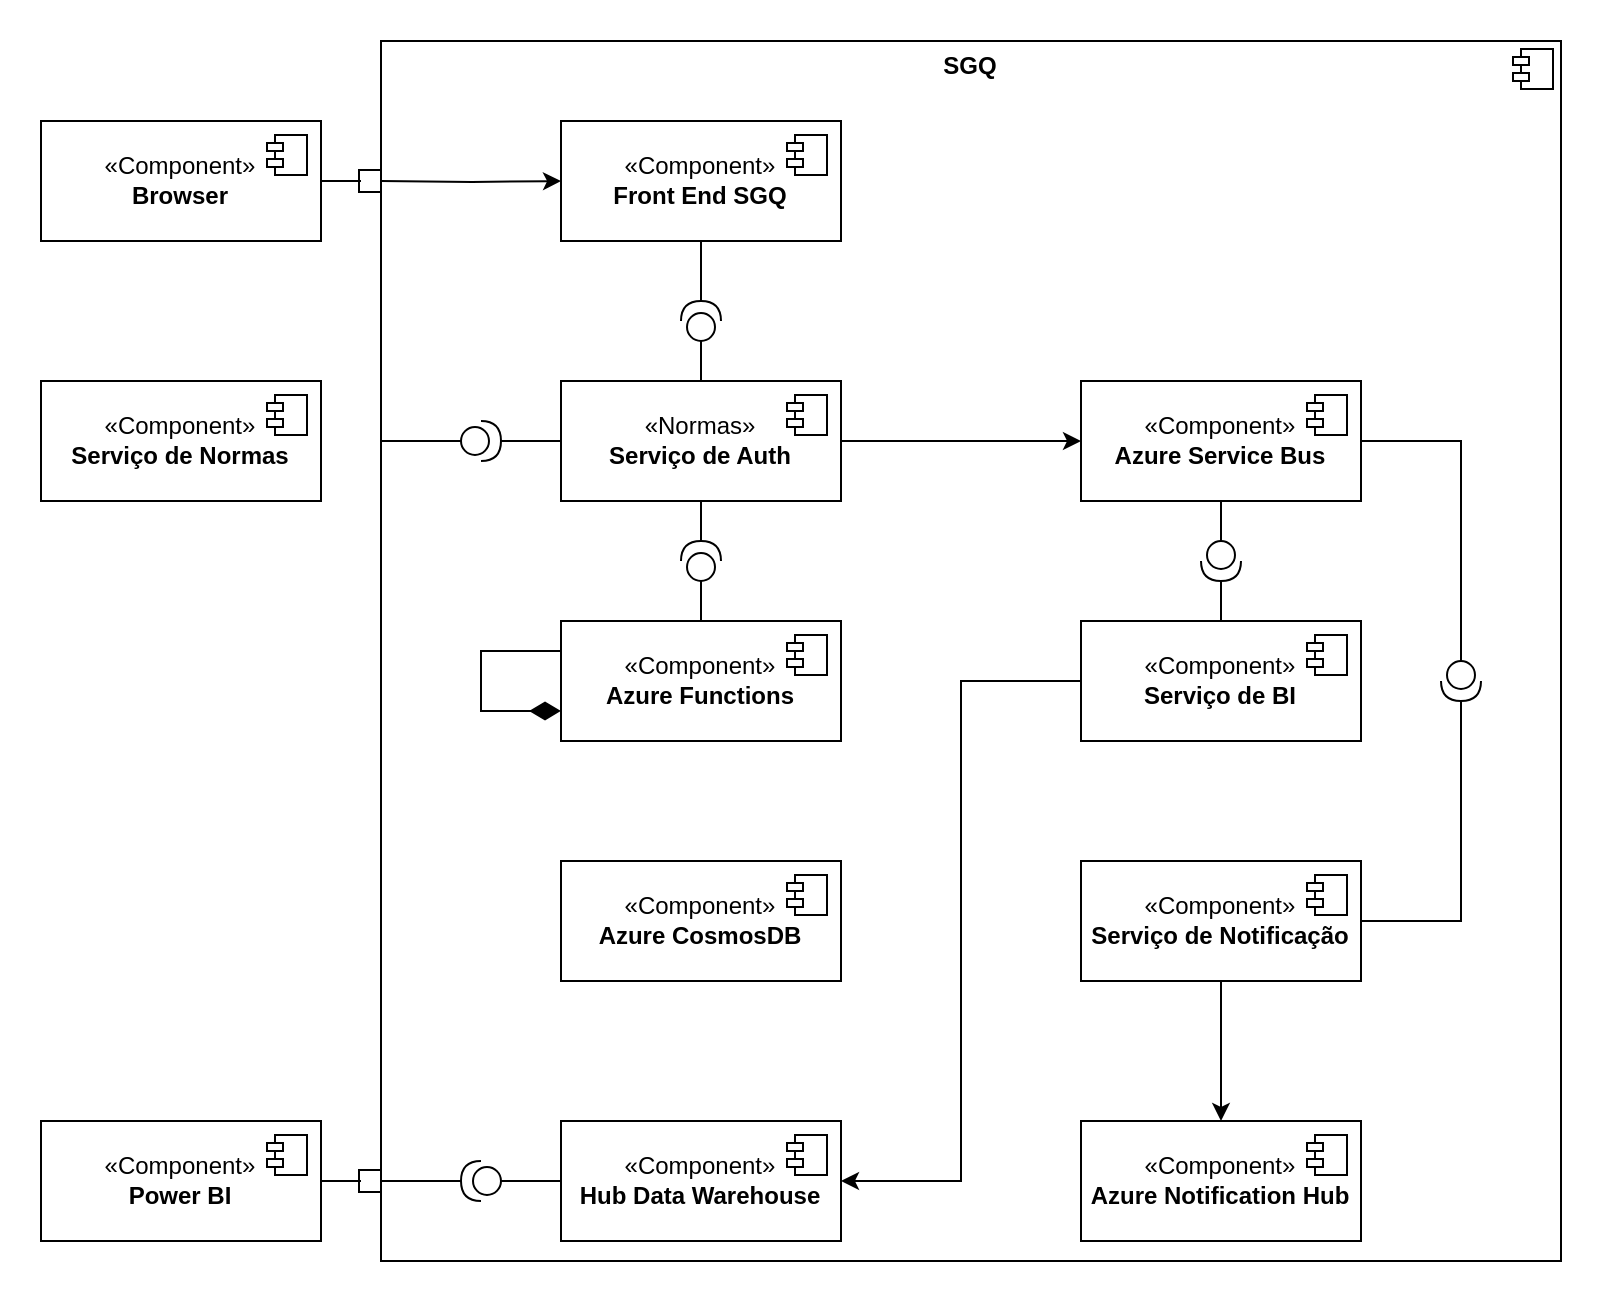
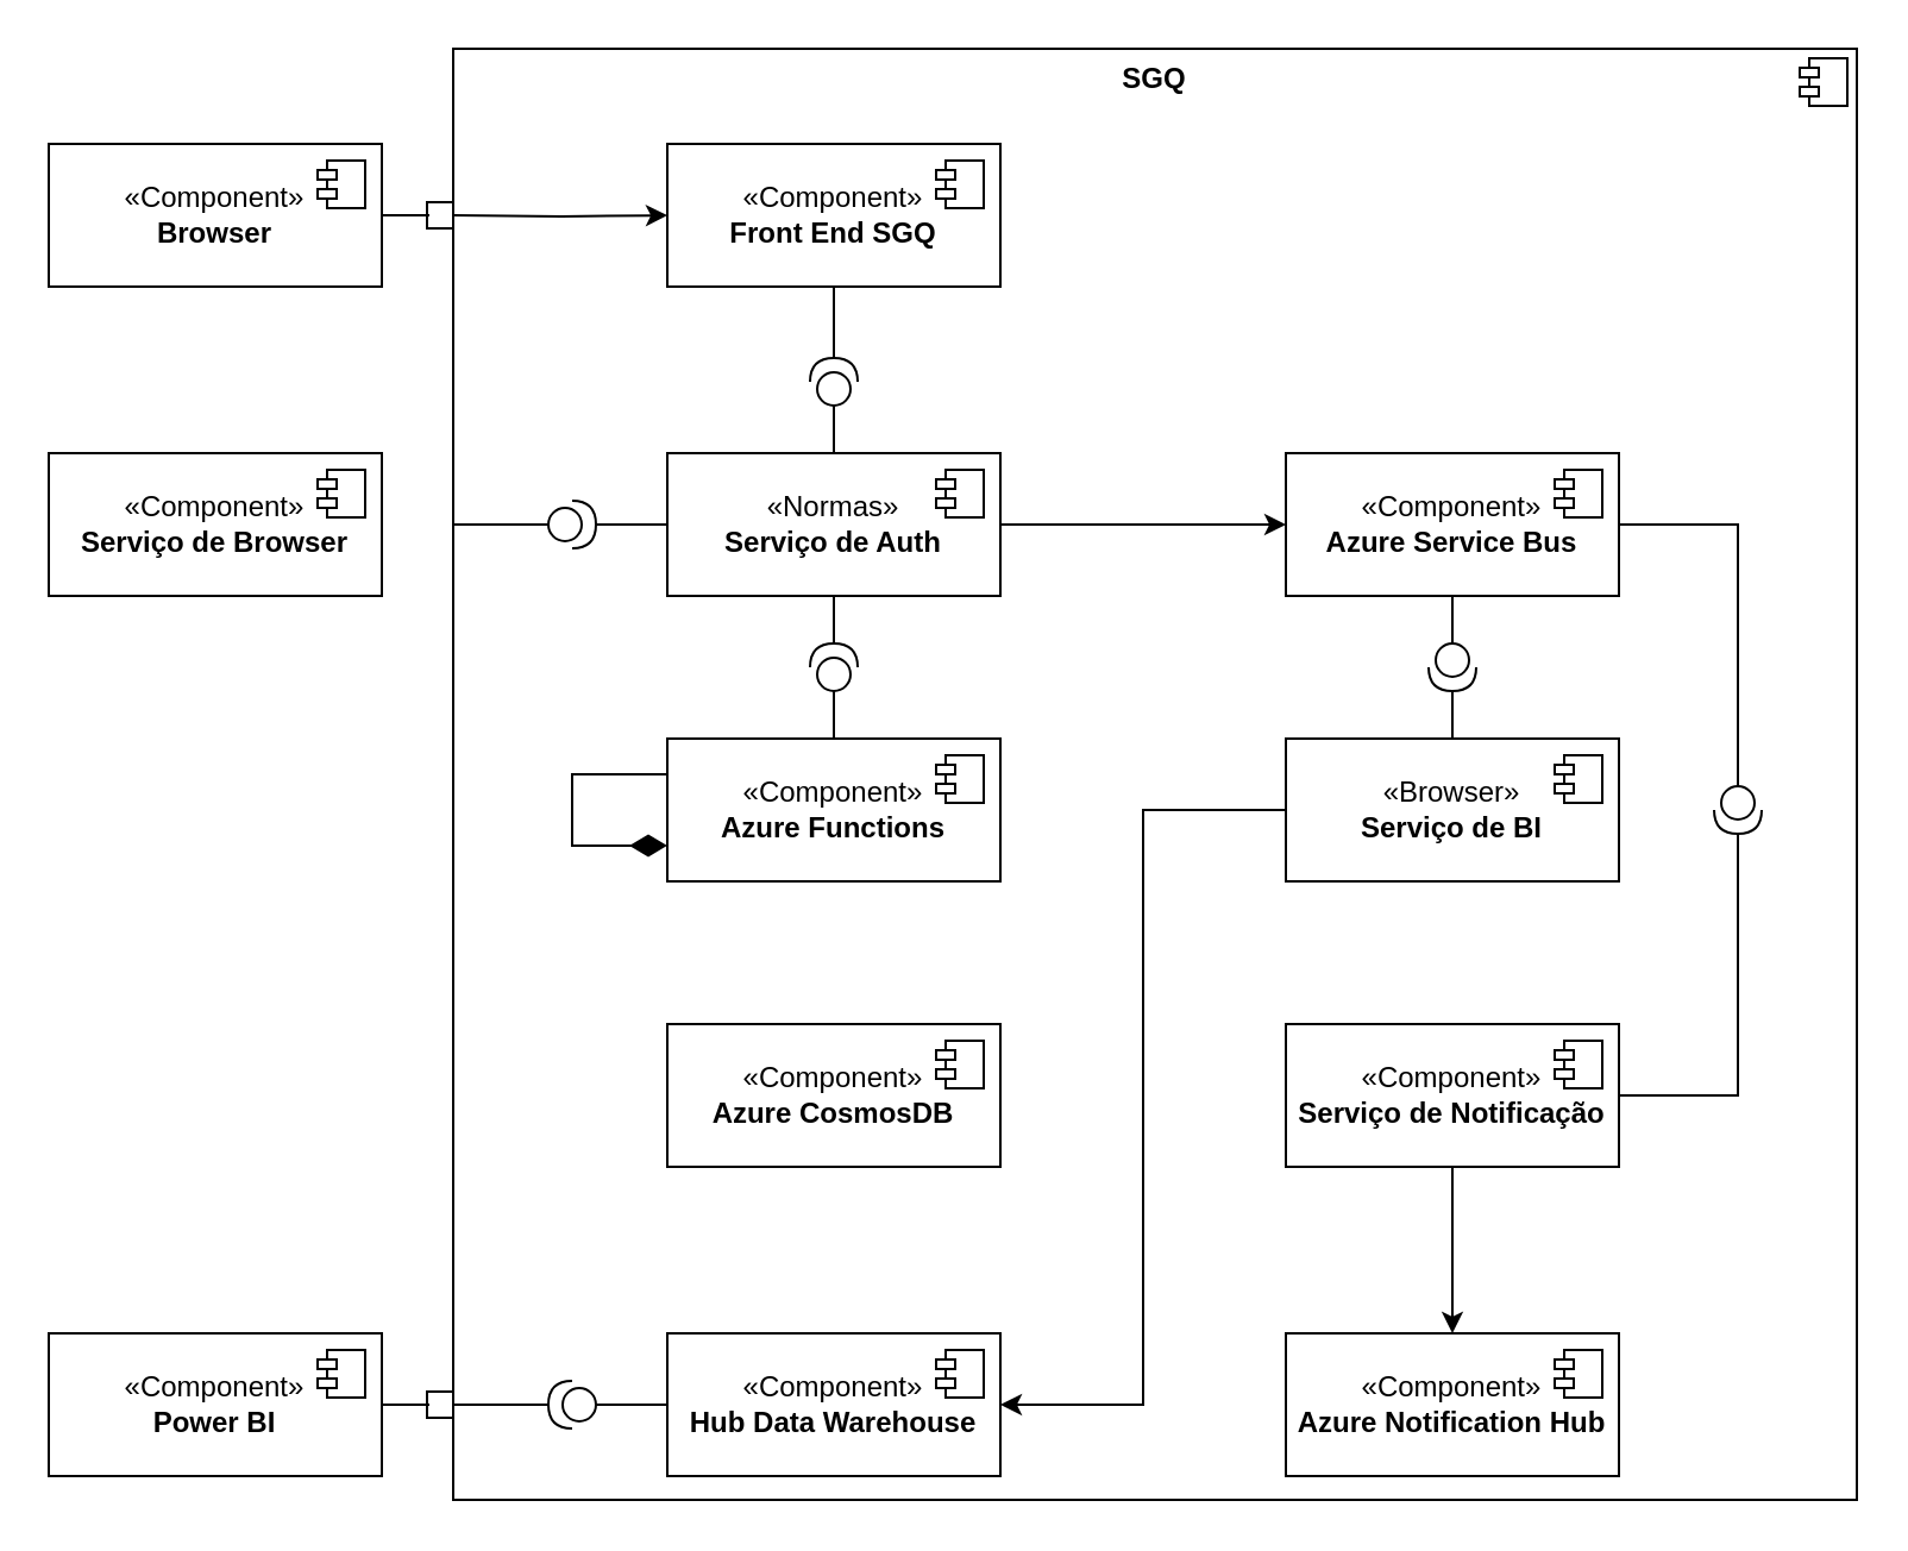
  <mxCell id="0" />
  <mxCell id="1" parent="0" />
  <mxCell id="2" value="&lt;p style=&quot;margin:0px;margin-top:6px;text-align:center;&quot;&gt;&lt;b&gt;SGQ&lt;/b&gt;&lt;/p&gt;" style="align=left;overflow=fill;html=1;dropTarget=0;whiteSpace=wrap;" vertex="1" parent="1"><mxGeometry x="190" y="20" width="590" height="610" as="geometry" /></mxCell>
  <mxCell id="3" value="" style="shape=component;jettyWidth=8;jettyHeight=4;" vertex="1" parent="2"><mxGeometry x="1" width="20" height="20" relative="1" as="geometry"><mxPoint x="-24" y="4" as="offset" /></mxGeometry></mxCell>
  <mxCell id="4" style="edgeStyle=orthogonalEdgeStyle;rounded=0;orthogonalLoop=1;jettySize=auto;html=1;endArrow=box;endFill=0;endSize=9;" edge="1" parent="1" source="5"><mxGeometry relative="1" as="geometry"><mxPoint x="190" y="90" as="targetPoint" /></mxGeometry></mxCell>
  <mxCell id="5" value="«Component»&lt;br&gt;&lt;b&gt;Browser&lt;/b&gt;" style="html=1;dropTarget=0;whiteSpace=wrap;" vertex="1" parent="1"><mxGeometry x="20" y="60" width="140" height="60" as="geometry" /></mxCell>
  <mxCell id="6" value="" style="shape=module;jettyWidth=8;jettyHeight=4;" vertex="1" parent="5"><mxGeometry x="1" width="20" height="20" relative="1" as="geometry"><mxPoint x="-27" y="7" as="offset" /></mxGeometry></mxCell>
  <mxCell id="7" style="edgeStyle=orthogonalEdgeStyle;rounded=0;orthogonalLoop=1;jettySize=auto;html=1;" edge="1" parent="1" target="9"><mxGeometry relative="1" as="geometry"><mxPoint x="190" y="90" as="sourcePoint" /></mxGeometry></mxCell>
  <mxCell id="8" style="edgeStyle=orthogonalEdgeStyle;rounded=0;orthogonalLoop=1;jettySize=auto;html=1;entryX=1;entryY=0.5;entryDx=0;entryDy=0;entryPerimeter=0;endArrow=none;endFill=0;" edge="1" parent="1" source="9" target="40"><mxGeometry relative="1" as="geometry" /></mxCell>
  <mxCell id="9" value="«Component»&lt;br&gt;&lt;b&gt;Front End SGQ&lt;/b&gt;" style="html=1;dropTarget=0;whiteSpace=wrap;" vertex="1" parent="1"><mxGeometry x="280" y="60" width="140" height="60" as="geometry" /></mxCell>
  <mxCell id="10" value="" style="shape=module;jettyWidth=8;jettyHeight=4;" vertex="1" parent="9"><mxGeometry x="1" width="20" height="20" relative="1" as="geometry"><mxPoint x="-27" y="7" as="offset" /></mxGeometry></mxCell>
- <mxCell id="11" value="«Component»&lt;br&gt;&lt;b&gt;Serviço de Normas&lt;/b&gt;" style="html=1;dropTarget=0;whiteSpace=wrap;" vertex="1" parent="1"><mxGeometry x="20" y="190" width="140" height="60" as="geometry" /></mxCell>
+ <mxCell id="11" value="«Component»&lt;br&gt;&lt;b&gt;Serviço de Browser&lt;/b&gt;" style="html=1;dropTarget=0;whiteSpace=wrap;" vertex="1" parent="1"><mxGeometry x="20" y="190" width="140" height="60" as="geometry" /></mxCell>
  <mxCell id="12" value="" style="shape=module;jettyWidth=8;jettyHeight=4;" vertex="1" parent="11"><mxGeometry x="1" width="20" height="20" relative="1" as="geometry"><mxPoint x="-27" y="7" as="offset" /></mxGeometry></mxCell>
  <mxCell id="13" style="edgeStyle=orthogonalEdgeStyle;rounded=0;orthogonalLoop=1;jettySize=auto;html=1;" edge="1" parent="1" source="14" target="19"><mxGeometry relative="1" as="geometry" /></mxCell>
  <mxCell id="14" value="«Normas»&lt;br&gt;&lt;b&gt;Serviço de Auth&lt;/b&gt;" style="html=1;dropTarget=0;whiteSpace=wrap;" vertex="1" parent="1"><mxGeometry x="280" y="190" width="140" height="60" as="geometry" /></mxCell>
  <mxCell id="15" value="" style="shape=module;jettyWidth=8;jettyHeight=4;" vertex="1" parent="14"><mxGeometry x="1" width="20" height="20" relative="1" as="geometry"><mxPoint x="-27" y="7" as="offset" /></mxGeometry></mxCell>
  <mxCell id="16" value="«Component»&lt;br&gt;&lt;b&gt;Azure CosmosDB&lt;/b&gt;" style="html=1;dropTarget=0;whiteSpace=wrap;" vertex="1" parent="1"><mxGeometry x="280" y="430" width="140" height="60" as="geometry" /></mxCell>
  <mxCell id="17" value="" style="shape=module;jettyWidth=8;jettyHeight=4;" vertex="1" parent="16"><mxGeometry x="1" width="20" height="20" relative="1" as="geometry"><mxPoint x="-27" y="7" as="offset" /></mxGeometry></mxCell>
  <mxCell id="18" style="edgeStyle=orthogonalEdgeStyle;rounded=0;orthogonalLoop=1;jettySize=auto;html=1;entryX=0;entryY=0.5;entryDx=0;entryDy=0;entryPerimeter=0;endArrow=none;endFill=0;" edge="1" parent="1" source="19" target="46"><mxGeometry relative="1" as="geometry" /></mxCell>
  <mxCell id="19" value="«Component»&lt;br&gt;&lt;b&gt;Azure Service Bus&lt;/b&gt;" style="html=1;dropTarget=0;whiteSpace=wrap;" vertex="1" parent="1"><mxGeometry x="540" y="190" width="140" height="60" as="geometry" /></mxCell>
  <mxCell id="20" value="" style="shape=module;jettyWidth=8;jettyHeight=4;" vertex="1" parent="19"><mxGeometry x="1" width="20" height="20" relative="1" as="geometry"><mxPoint x="-27" y="7" as="offset" /></mxGeometry></mxCell>
  <mxCell id="21" style="edgeStyle=orthogonalEdgeStyle;rounded=0;orthogonalLoop=1;jettySize=auto;html=1;entryX=1;entryY=0.5;entryDx=0;entryDy=0;" edge="1" parent="1" source="22" target="32"><mxGeometry relative="1" as="geometry" /></mxCell>
- <mxCell id="22" value="«Component»&lt;br&gt;&lt;b&gt;Serviço de BI&lt;/b&gt;" style="html=1;dropTarget=0;whiteSpace=wrap;" vertex="1" parent="1"><mxGeometry x="540" y="310" width="140" height="60" as="geometry" /></mxCell>
+ <mxCell id="22" value="«Browser»&lt;br&gt;&lt;b&gt;Serviço de BI&lt;/b&gt;" style="html=1;dropTarget=0;whiteSpace=wrap;" vertex="1" parent="1"><mxGeometry x="540" y="310" width="140" height="60" as="geometry" /></mxCell>
  <mxCell id="23" value="" style="shape=module;jettyWidth=8;jettyHeight=4;" vertex="1" parent="22"><mxGeometry x="1" width="20" height="20" relative="1" as="geometry"><mxPoint x="-27" y="7" as="offset" /></mxGeometry></mxCell>
  <mxCell id="24" value="«Component»&lt;br&gt;&lt;b&gt;Azure Functions&lt;/b&gt;" style="html=1;dropTarget=0;whiteSpace=wrap;" vertex="1" parent="1"><mxGeometry x="280" y="310" width="140" height="60" as="geometry" /></mxCell>
  <mxCell id="25" value="" style="shape=module;jettyWidth=8;jettyHeight=4;" vertex="1" parent="24"><mxGeometry x="1" width="20" height="20" relative="1" as="geometry"><mxPoint x="-27" y="7" as="offset" /></mxGeometry></mxCell>
  <mxCell id="26" style="edgeStyle=orthogonalEdgeStyle;rounded=0;orthogonalLoop=1;jettySize=auto;html=1;" edge="1" parent="1" source="27" target="29"><mxGeometry relative="1" as="geometry" /></mxCell>
  <mxCell id="27" value="«Component»&lt;br&gt;&lt;b&gt;Serviço de Notificação&lt;/b&gt;" style="html=1;dropTarget=0;whiteSpace=wrap;" vertex="1" parent="1"><mxGeometry x="540" y="430" width="140" height="60" as="geometry" /></mxCell>
  <mxCell id="28" value="" style="shape=module;jettyWidth=8;jettyHeight=4;" vertex="1" parent="27"><mxGeometry x="1" width="20" height="20" relative="1" as="geometry"><mxPoint x="-27" y="7" as="offset" /></mxGeometry></mxCell>
  <mxCell id="29" value="«Component»&lt;br&gt;&lt;b&gt;Azure Notification Hub&lt;/b&gt;" style="html=1;dropTarget=0;whiteSpace=wrap;" vertex="1" parent="1"><mxGeometry x="540" y="560" width="140" height="60" as="geometry" /></mxCell>
  <mxCell id="30" value="" style="shape=module;jettyWidth=8;jettyHeight=4;" vertex="1" parent="29"><mxGeometry x="1" width="20" height="20" relative="1" as="geometry"><mxPoint x="-27" y="7" as="offset" /></mxGeometry></mxCell>
  <mxCell id="31" style="edgeStyle=orthogonalEdgeStyle;rounded=0;orthogonalLoop=1;jettySize=auto;html=1;entryX=0;entryY=0.5;entryDx=0;entryDy=0;entryPerimeter=0;endArrow=none;endFill=0;" edge="1" parent="1" source="32" target="38"><mxGeometry relative="1" as="geometry" /></mxCell>
  <mxCell id="32" value="«Component»&lt;br&gt;&lt;b&gt;Hub Data Warehouse&lt;/b&gt;" style="html=1;dropTarget=0;whiteSpace=wrap;" vertex="1" parent="1"><mxGeometry x="280" y="560" width="140" height="60" as="geometry" /></mxCell>
  <mxCell id="33" value="" style="shape=module;jettyWidth=8;jettyHeight=4;" vertex="1" parent="32"><mxGeometry x="1" width="20" height="20" relative="1" as="geometry"><mxPoint x="-27" y="7" as="offset" /></mxGeometry></mxCell>
  <mxCell id="34" style="edgeStyle=orthogonalEdgeStyle;rounded=0;orthogonalLoop=1;jettySize=auto;html=1;endArrow=box;endFill=0;endSize=9;" edge="1" parent="1" source="35"><mxGeometry relative="1" as="geometry"><mxPoint x="190" y="590" as="targetPoint" /></mxGeometry></mxCell>
  <mxCell id="35" value="«Component»&lt;br&gt;&lt;b&gt;Power BI&lt;/b&gt;" style="html=1;dropTarget=0;whiteSpace=wrap;" vertex="1" parent="1"><mxGeometry x="20" y="560" width="140" height="60" as="geometry" /></mxCell>
  <mxCell id="36" value="" style="shape=module;jettyWidth=8;jettyHeight=4;" vertex="1" parent="35"><mxGeometry x="1" width="20" height="20" relative="1" as="geometry"><mxPoint x="-27" y="7" as="offset" /></mxGeometry></mxCell>
  <mxCell id="37" style="edgeStyle=orthogonalEdgeStyle;rounded=0;orthogonalLoop=1;jettySize=auto;html=1;exitX=1;exitY=0.5;exitDx=0;exitDy=0;exitPerimeter=0;endArrow=none;endFill=0;" edge="1" parent="1" source="38"><mxGeometry relative="1" as="geometry"><mxPoint x="190" y="590" as="targetPoint" /></mxGeometry></mxCell>
  <mxCell id="38" value="" style="shape=providedRequiredInterface;html=1;verticalLabelPosition=bottom;sketch=0;rotation=-180;" vertex="1" parent="1"><mxGeometry x="230" y="580" width="20" height="20" as="geometry" /></mxCell>
  <mxCell id="39" style="edgeStyle=orthogonalEdgeStyle;rounded=0;orthogonalLoop=1;jettySize=auto;html=1;endArrow=none;endFill=0;" edge="1" parent="1" source="40" target="14"><mxGeometry relative="1" as="geometry" /></mxCell>
  <mxCell id="40" value="" style="shape=providedRequiredInterface;html=1;verticalLabelPosition=bottom;sketch=0;rotation=-90;" vertex="1" parent="1"><mxGeometry x="340" y="150" width="20" height="20" as="geometry" /></mxCell>
  <mxCell id="41" style="edgeStyle=orthogonalEdgeStyle;rounded=0;orthogonalLoop=1;jettySize=auto;html=1;exitX=0;exitY=0.25;exitDx=0;exitDy=0;entryX=0;entryY=0.75;entryDx=0;entryDy=0;endArrow=diamondThin;endFill=1;endSize=13;" edge="1" parent="1" source="24" target="24"><mxGeometry relative="1" as="geometry"><Array as="points"><mxPoint x="240" y="325" /><mxPoint x="240" y="355" /></Array></mxGeometry></mxCell>
  <mxCell id="42" style="edgeStyle=orthogonalEdgeStyle;rounded=0;orthogonalLoop=1;jettySize=auto;html=1;endArrow=none;endFill=0;" edge="1" parent="1" source="44" target="19"><mxGeometry relative="1" as="geometry" /></mxCell>
  <mxCell id="43" style="edgeStyle=orthogonalEdgeStyle;rounded=0;orthogonalLoop=1;jettySize=auto;html=1;endArrow=none;endFill=0;" edge="1" parent="1" source="44" target="22"><mxGeometry relative="1" as="geometry" /></mxCell>
  <mxCell id="44" value="" style="shape=providedRequiredInterface;html=1;verticalLabelPosition=bottom;sketch=0;rotation=-90;direction=west;" vertex="1" parent="1"><mxGeometry x="600" y="270" width="20" height="20" as="geometry" /></mxCell>
  <mxCell id="45" style="edgeStyle=orthogonalEdgeStyle;rounded=0;orthogonalLoop=1;jettySize=auto;html=1;entryX=1;entryY=0.5;entryDx=0;entryDy=0;endArrow=none;endFill=0;" edge="1" parent="1" source="46" target="27"><mxGeometry relative="1" as="geometry"><Array as="points"><mxPoint x="730" y="460" /></Array></mxGeometry></mxCell>
  <mxCell id="46" value="" style="shape=providedRequiredInterface;html=1;verticalLabelPosition=bottom;sketch=0;rotation=-90;direction=west;" vertex="1" parent="1"><mxGeometry x="720" y="330" width="20" height="20" as="geometry" /></mxCell>
  <mxCell id="47" style="edgeStyle=orthogonalEdgeStyle;rounded=0;orthogonalLoop=1;jettySize=auto;html=1;entryX=0;entryY=0.5;entryDx=0;entryDy=0;endArrow=none;endFill=0;" edge="1" parent="1" source="49" target="14"><mxGeometry relative="1" as="geometry" /></mxCell>
  <mxCell id="48" style="edgeStyle=orthogonalEdgeStyle;rounded=0;orthogonalLoop=1;jettySize=auto;html=1;endArrow=none;endFill=0;" edge="1" parent="1" source="49"><mxGeometry relative="1" as="geometry"><mxPoint x="190" y="220" as="targetPoint" /></mxGeometry></mxCell>
  <mxCell id="49" value="" style="shape=providedRequiredInterface;html=1;verticalLabelPosition=bottom;sketch=0;rotation=-180;direction=west;" vertex="1" parent="1"><mxGeometry x="230" y="210" width="20" height="20" as="geometry" /></mxCell>
  <mxCell id="50" style="edgeStyle=orthogonalEdgeStyle;rounded=0;orthogonalLoop=1;jettySize=auto;html=1;exitX=1;exitY=0.5;exitDx=0;exitDy=0;exitPerimeter=0;entryX=0.5;entryY=1;entryDx=0;entryDy=0;endArrow=none;endFill=0;" edge="1" parent="1" source="52" target="14"><mxGeometry relative="1" as="geometry" /></mxCell>
  <mxCell id="51" value="" style="edgeStyle=orthogonalEdgeStyle;rounded=0;orthogonalLoop=1;jettySize=auto;html=1;endArrow=none;endFill=0;" edge="1" parent="1" source="52" target="24"><mxGeometry relative="1" as="geometry" /></mxCell>
  <mxCell id="52" value="" style="shape=providedRequiredInterface;html=1;verticalLabelPosition=bottom;sketch=0;rotation=-90;" vertex="1" parent="1"><mxGeometry x="340" y="270" width="20" height="20" as="geometry" /></mxCell>
